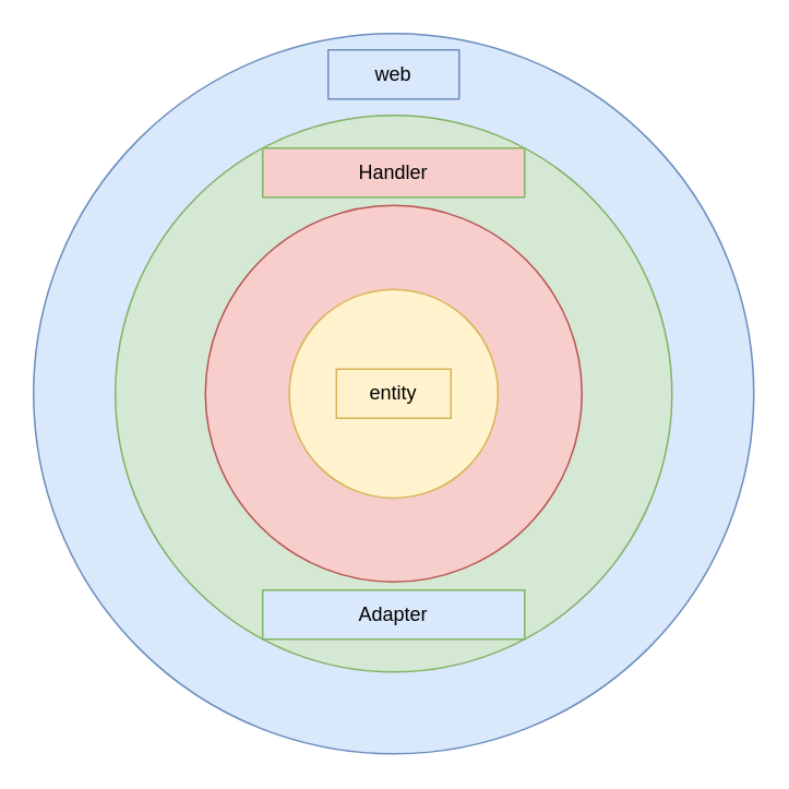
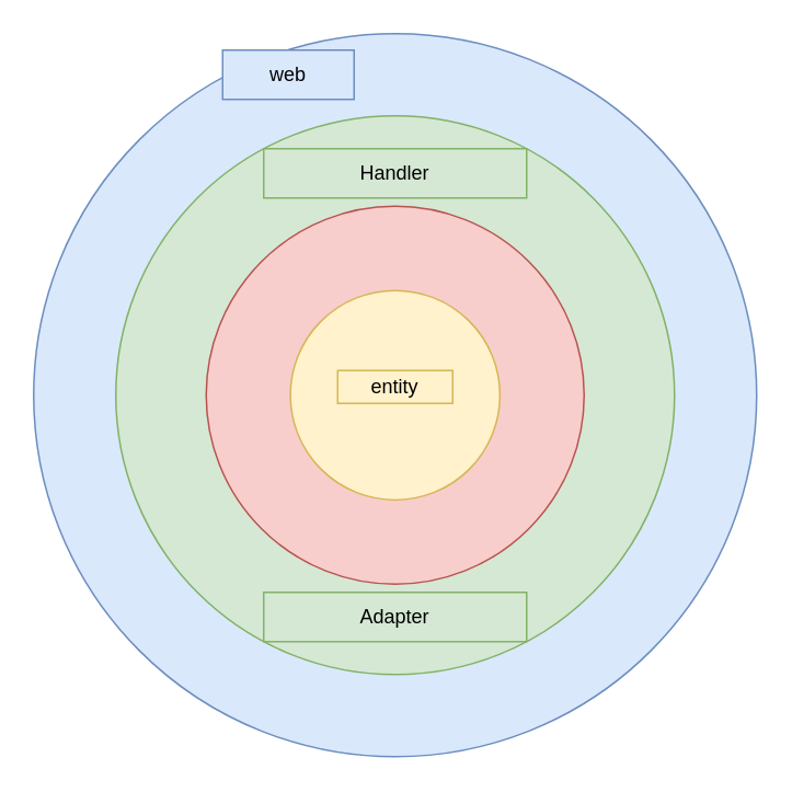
  <mxCell id="0" />
  <mxCell id="1" parent="0" />
  <mxCell id="2" value="" style="ellipse;whiteSpace=wrap;html=1;aspect=fixed;fillColor=#dae8fc;strokeColor=#6c8ebf;" vertex="1" parent="1"><mxGeometry x="20" y="20" width="440" height="440" as="geometry" /></mxCell>
  <mxCell id="3" value="" style="ellipse;whiteSpace=wrap;html=1;aspect=fixed;fillColor=#d5e8d4;strokeColor=#82b366;" vertex="1" parent="1"><mxGeometry x="70" y="70" width="340" height="340" as="geometry" /></mxCell>
  <mxCell id="4" value="" style="ellipse;whiteSpace=wrap;html=1;aspect=fixed;fillColor=#f8cecc;strokeColor=#b85450;" vertex="1" parent="1"><mxGeometry x="125" y="125" width="230" height="230" as="geometry" /></mxCell>
  <mxCell id="5" value="" style="ellipse;whiteSpace=wrap;html=1;aspect=fixed;fillColor=#fff2cc;strokeColor=#d6b656;" vertex="1" parent="1"><mxGeometry x="176.25" y="176.25" width="127.5" height="127.5" as="geometry" /></mxCell>
- <mxCell id="6" value="Handler" style="rounded=0;whiteSpace=wrap;html=1;fillColor=#f8cecc;strokeColor=#82b366;" vertex="1" parent="1"><mxGeometry x="160" y="90" width="160" height="30" as="geometry" /></mxCell>
- <mxCell id="7" value="web" style="rounded=0;whiteSpace=wrap;html=1;fillColor=#dae8fc;strokeColor=#6c8ebf;" vertex="1" parent="1"><mxGeometry x="200" y="30" width="80" height="30" as="geometry" /></mxCell>
- <mxCell id="8" value="entity" style="rounded=0;whiteSpace=wrap;html=1;fillColor=#fff2cc;strokeColor=#d6b656;" vertex="1" parent="1"><mxGeometry x="205" y="225" width="70" height="30" as="geometry" /></mxCell>
- <mxCell id="9" value="Adapter" style="rounded=0;whiteSpace=wrap;html=1;fillColor=#dae8fc;strokeColor=#82b366;" vertex="1" parent="1"><mxGeometry x="160" y="360" width="160" height="30" as="geometry" /></mxCell>
+ <mxCell id="6" value="Handler" style="rounded=0;whiteSpace=wrap;html=1;fillColor=#d5e8d4;strokeColor=#82b366;" vertex="1" parent="1"><mxGeometry x="160" y="90" width="160" height="30" as="geometry" /></mxCell>
+ <mxCell id="7" value="web" style="rounded=0;whiteSpace=wrap;html=1;fillColor=#dae8fc;strokeColor=#6c8ebf;" vertex="1" parent="1"><mxGeometry x="135" y="30" width="80" height="30" as="geometry" /></mxCell>
+ <mxCell id="8" value="entity" style="rounded=0;whiteSpace=wrap;html=1;fillColor=#fff2cc;strokeColor=#d6b656;" vertex="1" parent="1"><mxGeometry x="205" y="225" width="70" height="20" as="geometry" /></mxCell>
+ <mxCell id="9" value="Adapter" style="rounded=0;whiteSpace=wrap;html=1;fillColor=#d5e8d4;strokeColor=#82b366;" vertex="1" parent="1"><mxGeometry x="160" y="360" width="160" height="30" as="geometry" /></mxCell>
